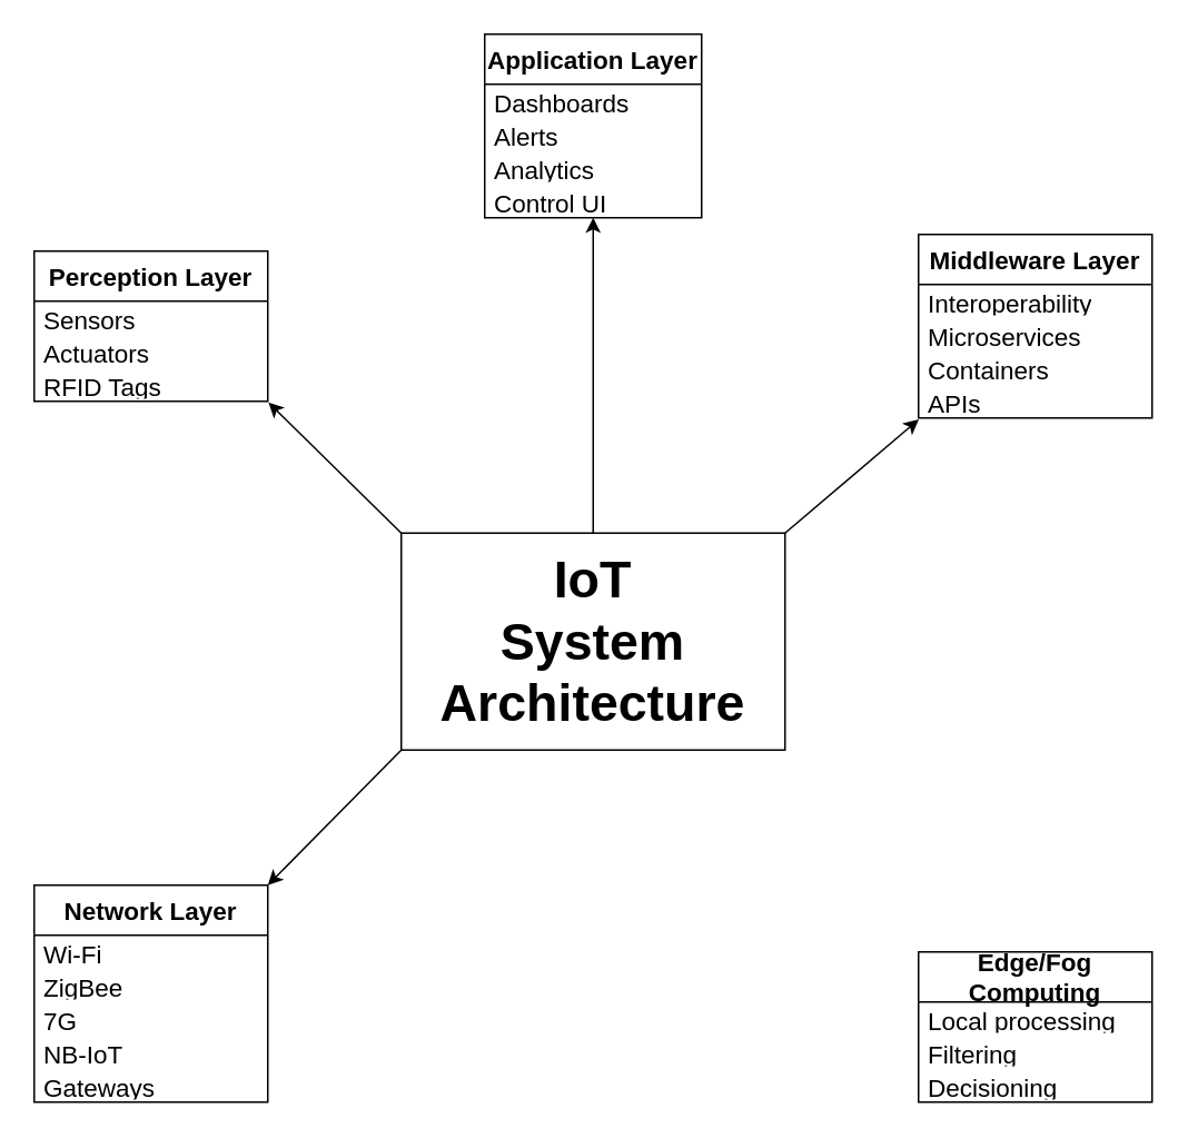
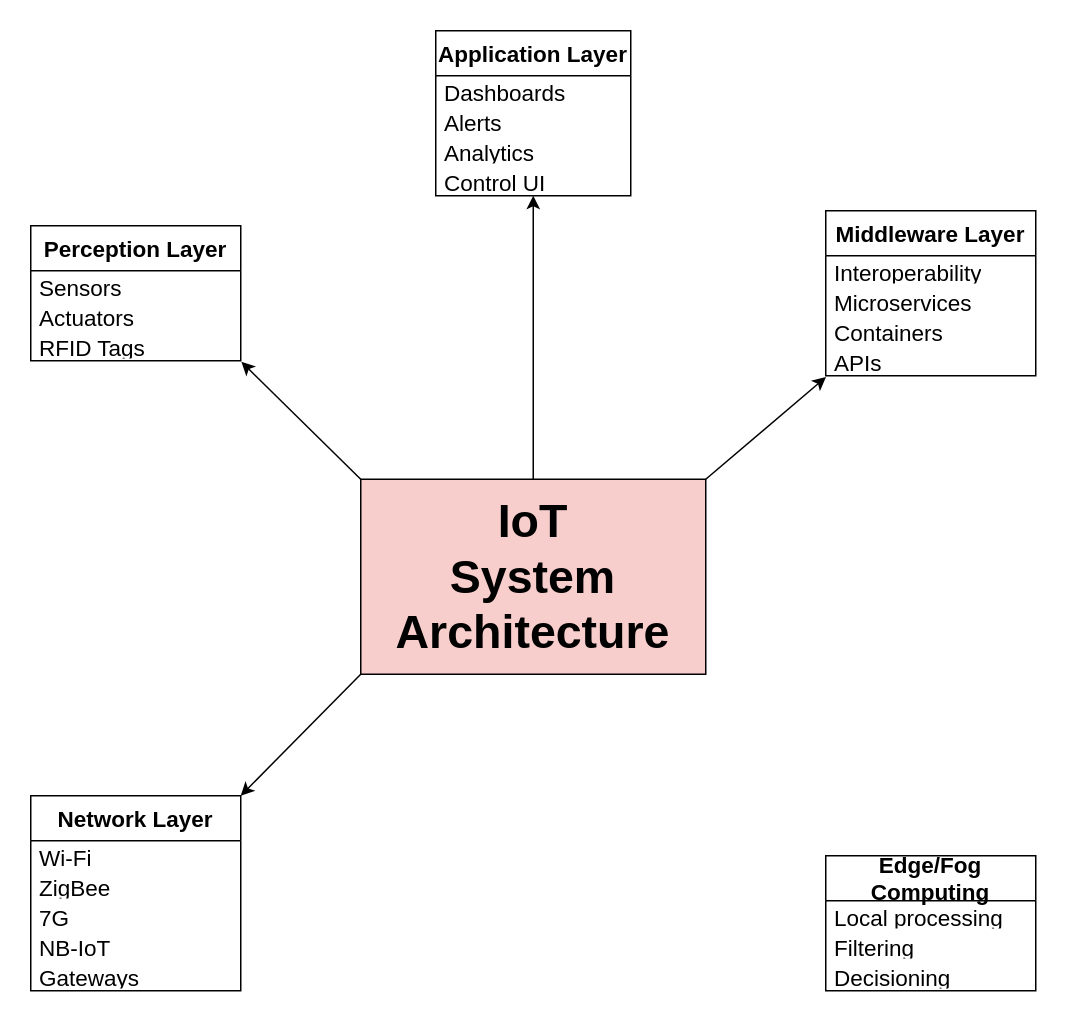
  <mxCell id="0" />
  <mxCell id="1" parent="0" />
  <mxCell id="2" value="" style="endArrow=classic;html=1;rounded=0;exitX=0.5;exitY=0;exitDx=0;exitDy=0;" edge="1" parent="1" source="30" target="7"><mxGeometry width="50" height="50" relative="1" as="geometry"><mxPoint x="355" y="290" as="sourcePoint" /><mxPoint x="190" y="170" as="targetPoint" /></mxGeometry></mxCell>
  <mxCell id="3" value="&lt;span style=&quot;font-weight: 700;&quot;&gt;Application Layer&lt;/span&gt;" style="swimlane;fontStyle=0;childLayout=stackLayout;horizontal=1;startSize=30;horizontalStack=0;resizeParent=1;resizeParentMax=0;resizeLast=0;collapsible=1;marginBottom=0;whiteSpace=wrap;html=1;fontSize=15;" vertex="1" parent="1"><mxGeometry x="290" y="20" width="130" height="110" as="geometry" /></mxCell>
  <mxCell id="4" value="Dashboards" style="text;strokeColor=none;fillColor=none;align=left;verticalAlign=middle;spacingLeft=4;spacingRight=4;overflow=hidden;points=[[0,0.5],[1,0.5]];portConstraint=eastwest;rotatable=0;whiteSpace=wrap;html=1;fontSize=15;" vertex="1" parent="3"><mxGeometry y="30" width="130" height="20" as="geometry" /></mxCell>
  <mxCell id="5" value="Alerts" style="text;strokeColor=none;fillColor=none;align=left;verticalAlign=middle;spacingLeft=4;spacingRight=4;overflow=hidden;points=[[0,0.5],[1,0.5]];portConstraint=eastwest;rotatable=0;whiteSpace=wrap;html=1;fontSize=15;" vertex="1" parent="3"><mxGeometry y="50" width="130" height="20" as="geometry" /></mxCell>
  <mxCell id="6" value="Analytics" style="text;strokeColor=none;fillColor=none;align=left;verticalAlign=middle;spacingLeft=4;spacingRight=4;overflow=hidden;points=[[0,0.5],[1,0.5]];portConstraint=eastwest;rotatable=0;whiteSpace=wrap;html=1;fontSize=15;" vertex="1" parent="3"><mxGeometry y="70" width="130" height="20" as="geometry" /></mxCell>
  <mxCell id="7" value="Control UI" style="text;strokeColor=none;fillColor=none;align=left;verticalAlign=middle;spacingLeft=4;spacingRight=4;overflow=hidden;points=[[0,0.5],[1,0.5]];portConstraint=eastwest;rotatable=0;whiteSpace=wrap;html=1;fontSize=15;" vertex="1" parent="3"><mxGeometry y="90" width="130" height="20" as="geometry" /></mxCell>
  <mxCell id="8" value="&lt;b&gt;Middleware Layer&lt;/b&gt;" style="swimlane;fontStyle=0;childLayout=stackLayout;horizontal=1;startSize=30;horizontalStack=0;resizeParent=1;resizeParentMax=0;resizeLast=0;collapsible=1;marginBottom=0;whiteSpace=wrap;html=1;fontSize=15;" vertex="1" parent="1"><mxGeometry x="550" y="140" width="140" height="110" as="geometry" /></mxCell>
  <mxCell id="9" value="Interoperability" style="text;strokeColor=none;fillColor=none;align=left;verticalAlign=middle;spacingLeft=4;spacingRight=4;overflow=hidden;points=[[0,0.5],[1,0.5]];portConstraint=eastwest;rotatable=0;whiteSpace=wrap;html=1;fontSize=15;" vertex="1" parent="8"><mxGeometry y="30" width="140" height="20" as="geometry" /></mxCell>
  <mxCell id="10" value="Microservices" style="text;strokeColor=none;fillColor=none;align=left;verticalAlign=middle;spacingLeft=4;spacingRight=4;overflow=hidden;points=[[0,0.5],[1,0.5]];portConstraint=eastwest;rotatable=0;whiteSpace=wrap;html=1;fontSize=15;" vertex="1" parent="8"><mxGeometry y="50" width="140" height="20" as="geometry" /></mxCell>
  <mxCell id="11" value="Containers" style="text;strokeColor=none;fillColor=none;align=left;verticalAlign=middle;spacingLeft=4;spacingRight=4;overflow=hidden;points=[[0,0.5],[1,0.5]];portConstraint=eastwest;rotatable=0;whiteSpace=wrap;html=1;fontSize=15;" vertex="1" parent="8"><mxGeometry y="70" width="140" height="20" as="geometry" /></mxCell>
  <mxCell id="12" value="APIs" style="text;strokeColor=none;fillColor=none;align=left;verticalAlign=middle;spacingLeft=4;spacingRight=4;overflow=hidden;points=[[0,0.5],[1,0.5]];portConstraint=eastwest;rotatable=0;whiteSpace=wrap;html=1;fontSize=15;" vertex="1" parent="8"><mxGeometry y="90" width="140" height="20" as="geometry" /></mxCell>
  <mxCell id="13" value="&lt;b&gt;Edge/Fog Computing&lt;/b&gt;" style="swimlane;fontStyle=0;childLayout=stackLayout;horizontal=1;startSize=30;horizontalStack=0;resizeParent=1;resizeParentMax=0;resizeLast=0;collapsible=1;marginBottom=0;whiteSpace=wrap;html=1;fontSize=15;" vertex="1" parent="1"><mxGeometry x="550" y="570" width="140" height="90" as="geometry" /></mxCell>
  <mxCell id="14" value="Local processing" style="text;strokeColor=none;fillColor=none;align=left;verticalAlign=middle;spacingLeft=4;spacingRight=4;overflow=hidden;points=[[0,0.5],[1,0.5]];portConstraint=eastwest;rotatable=0;whiteSpace=wrap;html=1;fontSize=15;" vertex="1" parent="13"><mxGeometry y="30" width="140" height="20" as="geometry" /></mxCell>
  <mxCell id="15" value="Filtering" style="text;strokeColor=none;fillColor=none;align=left;verticalAlign=middle;spacingLeft=4;spacingRight=4;overflow=hidden;points=[[0,0.5],[1,0.5]];portConstraint=eastwest;rotatable=0;whiteSpace=wrap;html=1;fontSize=15;" vertex="1" parent="13"><mxGeometry y="50" width="140" height="20" as="geometry" /></mxCell>
  <mxCell id="16" value="Decisioning" style="text;strokeColor=none;fillColor=none;align=left;verticalAlign=middle;spacingLeft=4;spacingRight=4;overflow=hidden;points=[[0,0.5],[1,0.5]];portConstraint=eastwest;rotatable=0;whiteSpace=wrap;html=1;fontSize=15;" vertex="1" parent="13"><mxGeometry y="70" width="140" height="20" as="geometry" /></mxCell>
  <mxCell id="17" value="&lt;b&gt;Network Layer&lt;/b&gt;" style="swimlane;fontStyle=0;childLayout=stackLayout;horizontal=1;startSize=30;horizontalStack=0;resizeParent=1;resizeParentMax=0;resizeLast=0;collapsible=1;marginBottom=0;whiteSpace=wrap;html=1;fontSize=15;" vertex="1" parent="1"><mxGeometry x="20" y="530" width="140" height="130" as="geometry" /></mxCell>
  <mxCell id="18" value="Wi-Fi" style="text;strokeColor=none;fillColor=none;align=left;verticalAlign=middle;spacingLeft=4;spacingRight=4;overflow=hidden;points=[[0,0.5],[1,0.5]];portConstraint=eastwest;rotatable=0;whiteSpace=wrap;html=1;fontSize=15;" vertex="1" parent="17"><mxGeometry y="30" width="140" height="20" as="geometry" /></mxCell>
  <mxCell id="19" value="ZigBee" style="text;strokeColor=none;fillColor=none;align=left;verticalAlign=middle;spacingLeft=4;spacingRight=4;overflow=hidden;points=[[0,0.5],[1,0.5]];portConstraint=eastwest;rotatable=0;whiteSpace=wrap;html=1;fontSize=15;" vertex="1" parent="17"><mxGeometry y="50" width="140" height="20" as="geometry" /></mxCell>
  <mxCell id="20" value="7G" style="text;strokeColor=none;fillColor=none;align=left;verticalAlign=middle;spacingLeft=4;spacingRight=4;overflow=hidden;points=[[0,0.5],[1,0.5]];portConstraint=eastwest;rotatable=0;whiteSpace=wrap;html=1;fontSize=15;" vertex="1" parent="17"><mxGeometry y="70" width="140" height="20" as="geometry" /></mxCell>
  <mxCell id="21" value="NB-IoT" style="text;strokeColor=none;fillColor=none;align=left;verticalAlign=middle;spacingLeft=4;spacingRight=4;overflow=hidden;points=[[0,0.5],[1,0.5]];portConstraint=eastwest;rotatable=0;whiteSpace=wrap;html=1;fontSize=15;" vertex="1" parent="17"><mxGeometry y="90" width="140" height="20" as="geometry" /></mxCell>
  <mxCell id="22" value="Gateways" style="text;strokeColor=none;fillColor=none;align=left;verticalAlign=middle;spacingLeft=4;spacingRight=4;overflow=hidden;points=[[0,0.5],[1,0.5]];portConstraint=eastwest;rotatable=0;whiteSpace=wrap;html=1;fontSize=15;" vertex="1" parent="17"><mxGeometry y="110" width="140" height="20" as="geometry" /></mxCell>
  <mxCell id="23" value="&lt;b&gt;Perception Layer&lt;/b&gt;" style="swimlane;fontStyle=0;childLayout=stackLayout;horizontal=1;startSize=30;horizontalStack=0;resizeParent=1;resizeParentMax=0;resizeLast=0;collapsible=1;marginBottom=0;whiteSpace=wrap;html=1;fontSize=15;" vertex="1" parent="1"><mxGeometry x="20" y="150" width="140" height="90" as="geometry" /></mxCell>
  <mxCell id="24" value="Sensors" style="text;strokeColor=none;fillColor=none;align=left;verticalAlign=middle;spacingLeft=4;spacingRight=4;overflow=hidden;points=[[0,0.5],[1,0.5]];portConstraint=eastwest;rotatable=0;whiteSpace=wrap;html=1;fontSize=15;" vertex="1" parent="23"><mxGeometry y="30" width="140" height="20" as="geometry" /></mxCell>
  <mxCell id="25" value="Actuators" style="text;strokeColor=none;fillColor=none;align=left;verticalAlign=middle;spacingLeft=4;spacingRight=4;overflow=hidden;points=[[0,0.5],[1,0.5]];portConstraint=eastwest;rotatable=0;whiteSpace=wrap;html=1;fontSize=15;" vertex="1" parent="23"><mxGeometry y="50" width="140" height="20" as="geometry" /></mxCell>
  <mxCell id="26" value="RFID Tags" style="text;strokeColor=none;fillColor=none;align=left;verticalAlign=middle;spacingLeft=4;spacingRight=4;overflow=hidden;points=[[0,0.5],[1,0.5]];portConstraint=eastwest;rotatable=0;whiteSpace=wrap;html=1;fontSize=15;" vertex="1" parent="23"><mxGeometry y="70" width="140" height="20" as="geometry" /></mxCell>
  <mxCell id="27" value="" style="endArrow=classic;html=1;rounded=0;exitX=1;exitY=0;exitDx=0;exitDy=0;entryX=0.001;entryY=1.045;entryDx=0;entryDy=0;entryPerimeter=0;" edge="1" parent="1" source="30" target="12"><mxGeometry width="50" height="50" relative="1" as="geometry"><mxPoint x="455.4" y="349.436" as="sourcePoint" /><mxPoint x="200" y="320" as="targetPoint" /></mxGeometry></mxCell>
  <mxCell id="28" value="" style="endArrow=classic;html=1;rounded=0;entryX=1.003;entryY=1.035;entryDx=0;entryDy=0;exitX=0;exitY=0;exitDx=0;exitDy=0;entryPerimeter=0;" edge="1" parent="1" source="30" target="26"><mxGeometry width="50" height="50" relative="1" as="geometry"><mxPoint x="255.6" y="348.5" as="sourcePoint" /><mxPoint x="200" y="320" as="targetPoint" /></mxGeometry></mxCell>
  <mxCell id="29" value="" style="endArrow=classic;html=1;rounded=0;entryX=1;entryY=0;entryDx=0;entryDy=0;exitX=0;exitY=1;exitDx=0;exitDy=0;" edge="1" parent="1" source="30" target="17"><mxGeometry width="50" height="50" relative="1" as="geometry"><mxPoint x="240" y="450" as="sourcePoint" /><mxPoint x="380" y="430" as="targetPoint" /></mxGeometry></mxCell>
- <mxCell id="30" value="&lt;font style=&quot;font-size: 31px;&quot;&gt;&lt;b&gt;IoT&lt;/b&gt;&lt;/font&gt;&lt;div&gt;&lt;font style=&quot;font-size: 31px;&quot;&gt;&lt;b&gt;System Architecture&lt;/b&gt;&lt;/font&gt;&lt;/div&gt;" style="rounded=0;whiteSpace=wrap;html=1;" vertex="1" parent="1"><mxGeometry x="240" y="319" width="230" height="130" as="geometry" /></mxCell>
+ <mxCell id="30" value="&lt;font style=&quot;font-size: 31px;&quot;&gt;&lt;b&gt;IoT&lt;/b&gt;&lt;/font&gt;&lt;div&gt;&lt;font style=&quot;font-size: 31px;&quot;&gt;&lt;b&gt;System Architecture&lt;/b&gt;&lt;/font&gt;&lt;/div&gt;" style="rounded=0;whiteSpace=wrap;html=1;fillColor=#f8cecc;" vertex="1" parent="1"><mxGeometry x="240" y="319" width="230" height="130" as="geometry" /></mxCell>
